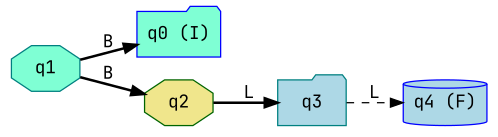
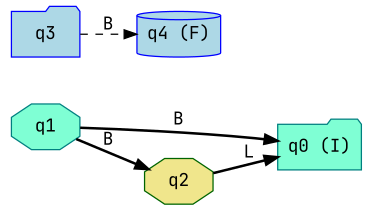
  digraph {
    fontname="JetBrains Mono"
    rankdir=LR
    node [color=blue fillcolor=aquamarine fontname="JetBrains Mono" shape=folder style=filled]
    edge [fontname="JetBrains Mono" style=bold]
-   n1 [label="q0 (I)"]
+   n1 [color=teal label="q0 (I)"]
    n2 [color=teal label=q1 shape=octagon]
    n3 [color=darkgreen fillcolor=khaki label=q2 shape=octagon]
-   n4 [color=teal fillcolor=lightblue label=q3]
+   n4 [fillcolor=lightblue label=q3]
    n5 [fillcolor=lightblue label="q4 (F)" shape=cylinder]
    n2 -> n1 [label=B]
    n2 -> n3 [label=B]
-   n3 -> n4 [label=L]
-   n4 -> n5 [label=L style=dashed]
+   n3 -> n1 [label=L]
+   n4 -> n5 [label=B style=dashed]
  }
